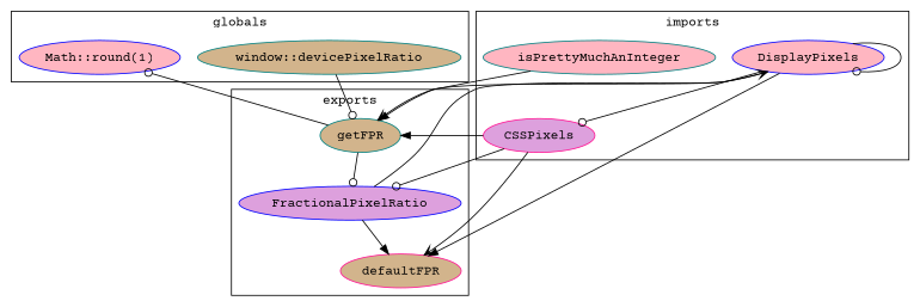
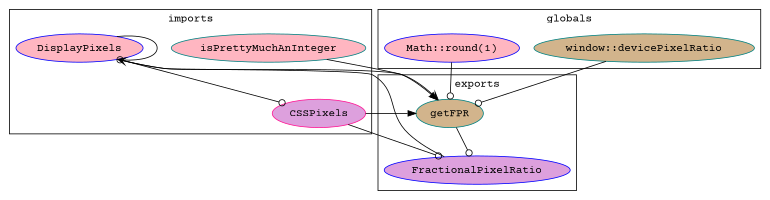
  digraph {
    fontname="Courier Prime"
    node [color=blue fillcolor=lightpink fontname="Courier Prime" style=filled]
    edge [arrowhead=odot fontname="Courier Prime"]
    n1 [label=DisplayPixels]
    n2 [color=deeppink fillcolor=plum label=CSSPixels]
    n3 [color=teal label=isPrettyMuchAnInteger]
    n4 [color=teal fillcolor=tan label="window::devicePixelRatio"]
    n5 [label="Math::round(1)"]
-   defaultFPR [color=deeppink fillcolor=tan]
    n7 [fillcolor=plum label=FractionalPixelRatio]
    getFPR [color=teal fillcolor=tan]
    subgraph cluster_1 {
      label=imports
      n1
      n2
      n3
    }
    subgraph cluster_2 {
      label=globals
      n4
      n5
    }
    subgraph cluster_3 {
      label=exports
-     defaultFPR
      n7
      getFPR
    }
    n1 -> n1
    n1 -> n2
-   n1 -> defaultFPR [arrowhead=normal]
    n1 -> getFPR [arrowhead=vee]
-   n2 -> defaultFPR [arrowhead=vee]
    n2 -> n7
    n2 -> getFPR [arrowhead=normal]
    n3 -> getFPR [arrowhead=normal]
    n4 -> getFPR
-   getFPR -> n5
+   n5 -> getFPR
    n7 -> n1 [arrowhead=vee]
-   n7 -> defaultFPR [arrowhead=normal]
    getFPR -> n7
  }
